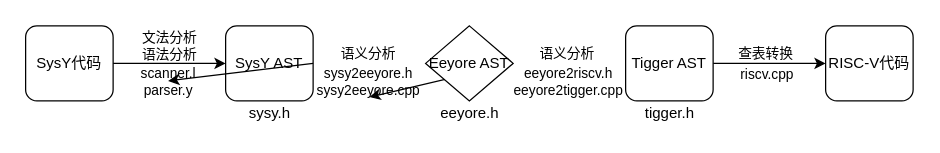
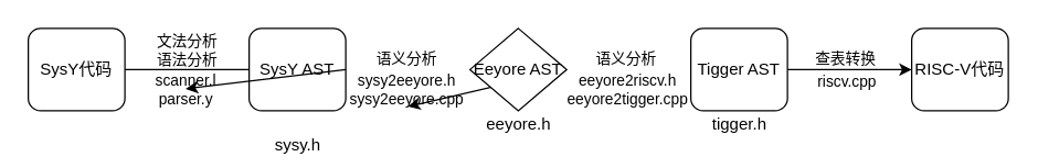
  <mxCell id="0" />
  <mxCell id="1" parent="0" />
  <mxCell id="2" value="SysY代码" style="rounded=1;whiteSpace=wrap;html=1;" vertex="1" parent="1"><mxGeometry x="20" y="20" width="70" height="60" as="geometry" /></mxCell>
  <mxCell id="3" value="SysY AST" style="rounded=1;whiteSpace=wrap;html=1;" vertex="1" parent="1"><mxGeometry x="180" y="20" width="70" height="60" as="geometry" /></mxCell>
  <mxCell id="4" style="edgeStyle=orthogonalEdgeStyle;rounded=0;orthogonalLoop=1;jettySize=auto;html=1;exitX=1;exitY=0.5;exitDx=0;exitDy=0;" edge="1" parent="1" source="5" target="19"><mxGeometry relative="1" as="geometry" /></mxCell>
  <mxCell id="5" value="Eeyore AST" style="rhombus;whiteSpace=wrap;html=1;" vertex="1" parent="1"><mxGeometry x="340" y="20" width="70" height="60" as="geometry" /></mxCell>
  <mxCell id="6" style="edgeStyle=orthogonalEdgeStyle;rounded=0;orthogonalLoop=1;jettySize=auto;html=1;entryX=0;entryY=0.5;entryDx=0;entryDy=0;" edge="1" parent="1" source="7" target="8"><mxGeometry relative="1" as="geometry" /></mxCell>
  <mxCell id="7" value="Tigger AST" style="rounded=1;whiteSpace=wrap;html=1;" vertex="1" parent="1"><mxGeometry x="500" y="20" width="70" height="60" as="geometry" /></mxCell>
  <mxCell id="8" value="RISC-V代码" style="rounded=1;whiteSpace=wrap;html=1;" vertex="1" parent="1"><mxGeometry x="660" y="20" width="70" height="60" as="geometry" /></mxCell>
- <mxCell id="9" value="" style="endArrow=classic;html=1;exitX=1;exitY=0.5;exitDx=0;exitDy=0;entryX=0;entryY=0.5;entryDx=0;entryDy=0;" edge="1" parent="1" source="2" target="3"><mxGeometry width="50" height="50" relative="1" as="geometry"><mxPoint x="370" y="160" as="sourcePoint" /><mxPoint x="420" y="110" as="targetPoint" /></mxGeometry></mxCell>
+ <mxCell id="9" value="" style="endArrow=none;html=1;exitX=1;exitY=0.5;exitDx=0;exitDy=0;entryX=0;entryY=0.5;entryDx=0;entryDy=0;" edge="1" parent="1" source="2" target="3"><mxGeometry width="50" height="50" relative="1" as="geometry"><mxPoint x="370" y="160" as="sourcePoint" /><mxPoint x="420" y="110" as="targetPoint" /></mxGeometry></mxCell>
  <mxCell id="10" value="文法分析&lt;br&gt;语法分析" style="edgeLabel;html=1;align=center;verticalAlign=middle;resizable=0;points=[];labelBackgroundColor=none;" vertex="1" connectable="0" parent="9"><mxGeometry x="-0.06" relative="1" as="geometry"><mxPoint x="2" y="-15" as="offset" /></mxGeometry></mxCell>
  <mxCell id="11" value="" style="endArrow=classic;html=1;exitX=1;exitY=0.5;exitDx=0;exitDy=0;" edge="1" parent="1" source="3" target="18"><mxGeometry width="50" height="50" relative="1" as="geometry"><mxPoint x="290" y="49.5" as="sourcePoint" /><mxPoint x="300" y="50" as="targetPoint" /></mxGeometry></mxCell>
- <mxCell id="12" value="sysy.h" style="text;html=1;align=center;verticalAlign=middle;resizable=0;points=[];autosize=1;strokeColor=none;labelBackgroundColor=none;" vertex="1" parent="1"><mxGeometry x="190" y="80" width="50" height="20" as="geometry" /></mxCell>
+ <mxCell id="12" value="sysy.h" style="text;html=1;align=center;verticalAlign=middle;resizable=0;points=[];autosize=1;strokeColor=none;labelBackgroundColor=none;" vertex="1" parent="1"><mxGeometry x="190" y="95" width="50" height="20" as="geometry" /></mxCell>
  <mxCell id="13" value="eeyore.h" style="text;html=1;align=center;verticalAlign=middle;resizable=0;points=[];autosize=1;strokeColor=none;labelBackgroundColor=none;" vertex="1" parent="1"><mxGeometry x="345" y="80" width="60" height="20" as="geometry" /></mxCell>
  <mxCell id="14" value="tigger.h" style="text;html=1;align=center;verticalAlign=middle;resizable=0;points=[];autosize=1;strokeColor=none;labelBackgroundColor=none;" vertex="1" parent="1"><mxGeometry x="510" y="80" width="50" height="20" as="geometry" /></mxCell>
  <mxCell id="15" value="语义分析" style="edgeLabel;html=1;align=center;verticalAlign=middle;resizable=0;points=[];labelBackgroundColor=none;" vertex="1" connectable="0" parent="1"><mxGeometry x="294.995" y="54" as="geometry"><mxPoint x="-1" y="-13" as="offset" /></mxGeometry></mxCell>
  <mxCell id="16" value="语义分析" style="edgeLabel;html=1;align=center;verticalAlign=middle;resizable=0;points=[];labelBackgroundColor=none;" vertex="1" connectable="0" parent="1"><mxGeometry x="453.995" y="54" as="geometry"><mxPoint x="-1" y="-13" as="offset" /></mxGeometry></mxCell>
  <mxCell id="17" value="查表转换" style="edgeLabel;html=1;align=center;verticalAlign=middle;resizable=0;points=[];labelBackgroundColor=none;" vertex="1" connectable="0" parent="1"><mxGeometry x="612.995" y="54" as="geometry"><mxPoint x="-1" y="-13" as="offset" /></mxGeometry></mxCell>
  <mxCell id="18" value="scanner.l&lt;br&gt;parser.y" style="edgeLabel;html=1;align=center;verticalAlign=middle;resizable=0;points=[];labelBackgroundColor=none;" vertex="1" connectable="0" parent="1"><mxGeometry x="133.995" y="64" as="geometry" /></mxCell>
  <mxCell id="19" value="sysy2eeyore.h&lt;br&gt;sysy2eeyore.cpp" style="edgeLabel;html=1;align=center;verticalAlign=middle;resizable=0;points=[];labelBackgroundColor=none;" vertex="1" connectable="0" parent="1"><mxGeometry x="294.995" y="77" as="geometry"><mxPoint x="-1" y="-13" as="offset" /></mxGeometry></mxCell>
  <mxCell id="20" value="eeyore2riscv.h&lt;br&gt;eeyore2tigger.cpp" style="edgeLabel;html=1;align=center;verticalAlign=middle;resizable=0;points=[];labelBackgroundColor=none;" vertex="1" connectable="0" parent="1"><mxGeometry x="454.995" y="77" as="geometry"><mxPoint x="-1" y="-13" as="offset" /></mxGeometry></mxCell>
  <mxCell id="21" value="riscv.cpp" style="edgeLabel;html=1;align=center;verticalAlign=middle;resizable=0;points=[];labelBackgroundColor=none;" vertex="1" connectable="0" parent="1"><mxGeometry x="613.995" y="71" as="geometry"><mxPoint x="-1" y="-13" as="offset" /></mxGeometry></mxCell>
